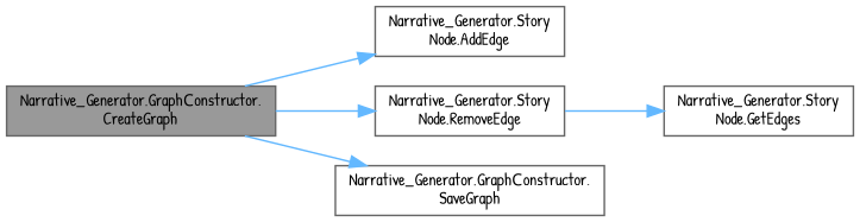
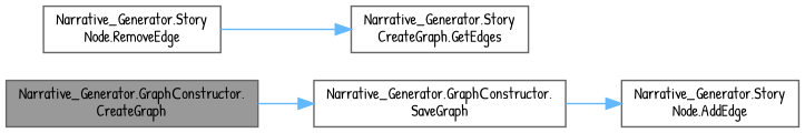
  digraph {
    fontname="Patrick Hand"
    rankdir=LR
    node [color=grey40 fillcolor=white fontname="Patrick Hand" fontsize=10 shape=box style=filled]
    edge [color=steelblue1 fontname="Patrick Hand" fontsize=10 labelfontname=Helvetica labelfontsize=10 style=solid]
    n1 [color=gray40 fillcolor=grey60 fontcolor=black height=0.2 label="Narrative_Generator.GraphСonstructor.\lCreateGraph" width=0.4]
    n2 [height=0.2 label="Narrative_Generator.Story\lNode.AddEdge" width=0.4]
    n3 [height=0.2 label="Narrative_Generator.Story\lNode.RemoveEdge" width=0.4]
    n4 [height=0.2 label="Narrative_Generator.GraphСonstructor.\lSaveGraph" width=0.4]
-   n5 [height=0.2 label="Narrative_Generator.Story\lNode.GetEdges" width=0.4]
-   n1 -> n2
-   n1 -> n3
+   n5 [height=0.2 label="Narrative_Generator.Story\lCreateGraph.GetEdges" width=0.4]
+   n4 -> n2
    n1 -> n4
    n3 -> n5
  }
